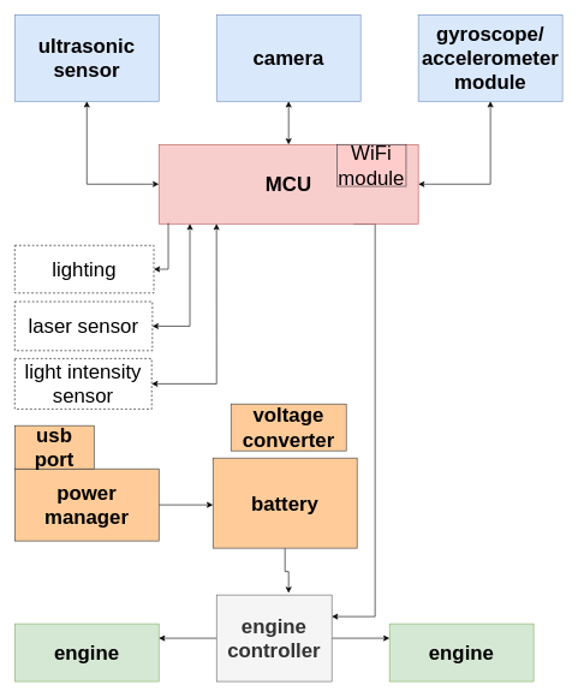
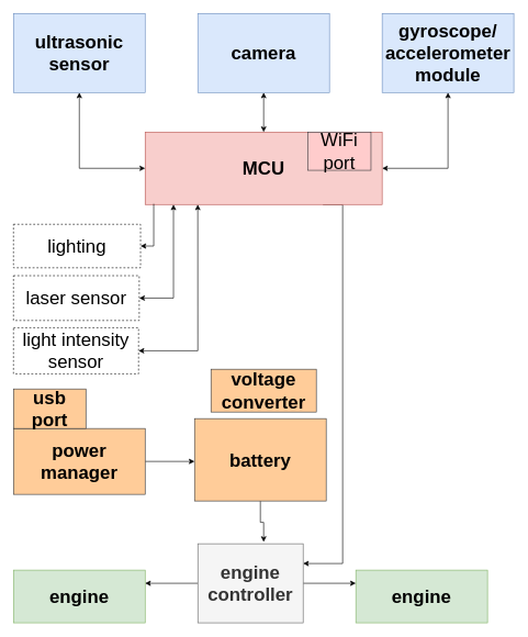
  <mxCell id="0" />
  <mxCell id="1" parent="0" />
  <mxCell id="2" style="edgeStyle=orthogonalEdgeStyle;rounded=0;orthogonalLoop=1;jettySize=auto;html=1;exitX=0.75;exitY=1;exitDx=0;exitDy=0;entryX=1;entryY=0.25;entryDx=0;entryDy=0;" edge="1" parent="1" source="4" target="11"><mxGeometry relative="1" as="geometry"><mxPoint x="531" y="760" as="targetPoint" /><Array as="points"><mxPoint x="520" y="310" /><mxPoint x="520" y="855" /></Array></mxGeometry></mxCell>
  <mxCell id="3" style="edgeStyle=orthogonalEdgeStyle;rounded=0;orthogonalLoop=1;jettySize=auto;html=1;exitX=1;exitY=0.5;exitDx=0;exitDy=0;entryX=0.5;entryY=1;entryDx=0;entryDy=0;startArrow=classic;startFill=1;" edge="1" parent="1" source="4" target="16"><mxGeometry relative="1" as="geometry" /></mxCell>
  <mxCell id="4" value="MCU" style="rounded=0;whiteSpace=wrap;html=1;fontStyle=1;fontSize=28;fillColor=#f8cecc;strokeColor=#b85450;" parent="1" vertex="1"><mxGeometry x="220" y="200" width="360" height="110" as="geometry" /></mxCell>
  <mxCell id="5" style="edgeStyle=orthogonalEdgeStyle;rounded=0;orthogonalLoop=1;jettySize=auto;html=1;exitX=0.5;exitY=1;exitDx=0;exitDy=0;startArrow=classic;startFill=1;" edge="1" parent="1" source="6" target="4"><mxGeometry relative="1" as="geometry" /></mxCell>
  <mxCell id="6" value="&lt;b&gt;camera&lt;/b&gt;" style="rounded=0;whiteSpace=wrap;html=1;fontSize=28;fillColor=#dae8fc;strokeColor=#6c8ebf;" parent="1" vertex="1"><mxGeometry x="300" y="20" width="200" height="120" as="geometry" /></mxCell>
  <mxCell id="7" value="&lt;b&gt;engine&lt;/b&gt;" style="rounded=0;whiteSpace=wrap;html=1;fontSize=28;fillColor=#d5e8d4;strokeColor=#82b366;" parent="1" vertex="1"><mxGeometry x="20" y="865" width="200" height="80" as="geometry" /></mxCell>
  <mxCell id="8" value="&lt;b&gt;engine&lt;/b&gt;" style="rounded=0;whiteSpace=wrap;html=1;fontSize=28;fillColor=#d5e8d4;strokeColor=#82b366;" parent="1" vertex="1"><mxGeometry x="540" y="865" width="200" height="80" as="geometry" /></mxCell>
  <mxCell id="9" style="edgeStyle=orthogonalEdgeStyle;rounded=0;orthogonalLoop=1;jettySize=auto;html=1;exitX=0;exitY=0.5;exitDx=0;exitDy=0;entryX=1;entryY=0.25;entryDx=0;entryDy=0;" edge="1" parent="1" source="11" target="7"><mxGeometry relative="1" as="geometry" /></mxCell>
  <mxCell id="10" style="edgeStyle=orthogonalEdgeStyle;rounded=0;orthogonalLoop=1;jettySize=auto;html=1;exitX=1;exitY=0.5;exitDx=0;exitDy=0;entryX=0;entryY=0.25;entryDx=0;entryDy=0;" edge="1" parent="1" source="11" target="8"><mxGeometry relative="1" as="geometry" /></mxCell>
  <mxCell id="11" value="&lt;span lang=&quot;en&quot; class=&quot;VIiyi&quot;&gt;&lt;b&gt;engine controller&lt;/b&gt;&lt;/span&gt;" style="rounded=0;whiteSpace=wrap;html=1;fontSize=28;fillColor=#f5f5f5;fontColor=#333333;strokeColor=#666666;" parent="1" vertex="1"><mxGeometry x="300" y="825" width="160" height="120" as="geometry" /></mxCell>
  <mxCell id="12" style="edgeStyle=orthogonalEdgeStyle;rounded=0;orthogonalLoop=1;jettySize=auto;html=1;exitX=0.5;exitY=1;exitDx=0;exitDy=0;entryX=0;entryY=0.5;entryDx=0;entryDy=0;startArrow=classic;startFill=1;" edge="1" parent="1" source="13" target="4"><mxGeometry relative="1" as="geometry" /></mxCell>
  <mxCell id="13" value="&lt;span lang=&quot;en&quot; class=&quot;VIiyi&quot;&gt;&lt;b&gt;ultrasonic sensor&lt;/b&gt;&lt;/span&gt;" style="rounded=0;whiteSpace=wrap;html=1;fontSize=28;fillColor=#dae8fc;strokeColor=#6c8ebf;" parent="1" vertex="1"><mxGeometry x="20" y="20" width="200" height="120" as="geometry" /></mxCell>
  <mxCell id="14" style="edgeStyle=orthogonalEdgeStyle;rounded=0;orthogonalLoop=1;jettySize=auto;html=1;exitX=0.5;exitY=1;exitDx=0;exitDy=0;entryX=0.625;entryY=-0.023;entryDx=0;entryDy=0;entryPerimeter=0;" edge="1" parent="1" source="15" target="11"><mxGeometry relative="1" as="geometry" /></mxCell>
  <mxCell id="15" value="&lt;span lang=&quot;en&quot; class=&quot;VIiyi&quot;&gt;&lt;b&gt;battery&lt;/b&gt;&lt;/span&gt;" style="rounded=0;whiteSpace=wrap;html=1;fontSize=28;fillColor=#ffcc99;strokeColor=#36393d;" parent="1" vertex="1"><mxGeometry x="295" y="635" width="200" height="125" as="geometry" /></mxCell>
  <mxCell id="16" value="&lt;span lang=&quot;en&quot; class=&quot;VIiyi&quot;&gt;&lt;b&gt;gyroscope/&lt;br&gt;&lt;/b&gt;&lt;/span&gt;&lt;span lang=&quot;en&quot; class=&quot;VIiyi&quot;&gt;&lt;b&gt;accelerometer&lt;br&gt;module&lt;/b&gt;&lt;br&gt;&lt;/span&gt;" style="rounded=0;whiteSpace=wrap;html=1;fontSize=28;fillColor=#dae8fc;strokeColor=#6c8ebf;" parent="1" vertex="1"><mxGeometry x="580" y="20" width="200" height="120" as="geometry" /></mxCell>
  <mxCell id="17" style="edgeStyle=orthogonalEdgeStyle;rounded=0;orthogonalLoop=1;jettySize=auto;html=1;exitX=1;exitY=0.5;exitDx=0;exitDy=0;" edge="1" parent="1" source="18" target="15"><mxGeometry relative="1" as="geometry"><Array as="points"><mxPoint x="292" y="700" /><mxPoint x="292" y="700" /></Array></mxGeometry></mxCell>
  <mxCell id="18" value="&lt;b&gt;power manager&lt;/b&gt;" style="rounded=0;whiteSpace=wrap;html=1;fontSize=28;fillColor=#ffcc99;strokeColor=#36393d;" parent="1" vertex="1"><mxGeometry x="20" y="650" width="200" height="100" as="geometry" /></mxCell>
  <mxCell id="19" value="&lt;b&gt;usb port&lt;/b&gt;" style="rounded=0;whiteSpace=wrap;html=1;fontSize=28;fillColor=#ffcc99;strokeColor=#36393d;" parent="1" vertex="1"><mxGeometry x="20" y="590" width="110" height="60" as="geometry" /></mxCell>
  <mxCell id="20" value="&lt;span lang=&quot;en&quot; class=&quot;VIiyi&quot;&gt;&lt;b&gt;voltage converter&lt;/b&gt;&lt;/span&gt;" style="rounded=0;whiteSpace=wrap;html=1;fontSize=28;fillColor=#ffcc99;strokeColor=#36393d;" parent="1" vertex="1"><mxGeometry x="320" y="560" width="160" height="65" as="geometry" /></mxCell>
  <mxCell id="21" value="&lt;span lang=&quot;en&quot; class=&quot;VIiyi&quot;&gt;lighting&lt;/span&gt;" style="rounded=0;whiteSpace=wrap;html=1;fontSize=28;dashed=1;" parent="1" vertex="1"><mxGeometry x="20" y="340" width="193" height="66" as="geometry" /></mxCell>
  <mxCell id="22" value="&lt;span lang=&quot;en&quot; class=&quot;VIiyi&quot;&gt;laser sensor&lt;/span&gt;" style="rounded=0;whiteSpace=wrap;html=1;dashed=1;fontSize=28;" parent="1" vertex="1"><mxGeometry x="20" y="418" width="191" height="68" as="geometry" /></mxCell>
  <mxCell id="23" value="&lt;span lang=&quot;en&quot; class=&quot;VIiyi&quot;&gt;light intensity sensor&lt;/span&gt;" style="rounded=0;whiteSpace=wrap;html=1;dashed=1;fontSize=28;" parent="1" vertex="1"><mxGeometry x="20" y="497" width="190" height="70" as="geometry" /></mxCell>
  <mxCell id="24" value="" style="endArrow=classic;html=1;rounded=0;fontSize=28;entryX=1;entryY=0.5;entryDx=0;entryDy=0;" parent="1" target="21" edge="1"><mxGeometry width="50" height="50" relative="1" as="geometry"><mxPoint x="233" y="309" as="sourcePoint" /><mxPoint x="230" y="370" as="targetPoint" /><Array as="points"><mxPoint x="233" y="373" /></Array></mxGeometry></mxCell>
  <mxCell id="25" value="" style="endArrow=classic;startArrow=classic;html=1;rounded=0;fontSize=28;exitX=1;exitY=0.5;exitDx=0;exitDy=0;" parent="1" source="22" edge="1"><mxGeometry width="50" height="50" relative="1" as="geometry"><mxPoint x="410" y="510" as="sourcePoint" /><mxPoint x="263" y="310" as="targetPoint" /><Array as="points"><mxPoint x="263" y="452" /><mxPoint x="263" y="428" /></Array></mxGeometry></mxCell>
  <mxCell id="26" value="" style="endArrow=classic;startArrow=classic;html=1;rounded=0;fontSize=28;exitX=1;exitY=0.5;exitDx=0;exitDy=0;entryX=0.222;entryY=1;entryDx=0;entryDy=0;entryPerimeter=0;" parent="1" source="23" target="4" edge="1"><mxGeometry width="50" height="50" relative="1" as="geometry"><mxPoint x="410" y="510" as="sourcePoint" /><mxPoint x="460" y="460" as="targetPoint" /><Array as="points"><mxPoint x="300" y="532" /></Array></mxGeometry></mxCell>
- <mxCell id="27" value="WiFi module" style="rounded=0;whiteSpace=wrap;html=1;fontSize=28;fillColor=#ffcccc;strokeColor=#36393d;" parent="1" vertex="1"><mxGeometry x="467" y="200" width="96" height="58" as="geometry" /></mxCell>
+ <mxCell id="27" value="WiFi port" style="rounded=0;whiteSpace=wrap;html=1;fontSize=28;fillColor=#ffcccc;strokeColor=#36393d;" parent="1" vertex="1"><mxGeometry x="467" y="200" width="96" height="58" as="geometry" /></mxCell>
  <mxCell id="28" style="edgeStyle=orthogonalEdgeStyle;rounded=0;orthogonalLoop=1;jettySize=auto;html=1;exitX=0.5;exitY=1;exitDx=0;exitDy=0;" edge="1" parent="1" source="15" target="15"><mxGeometry relative="1" as="geometry" /></mxCell>
